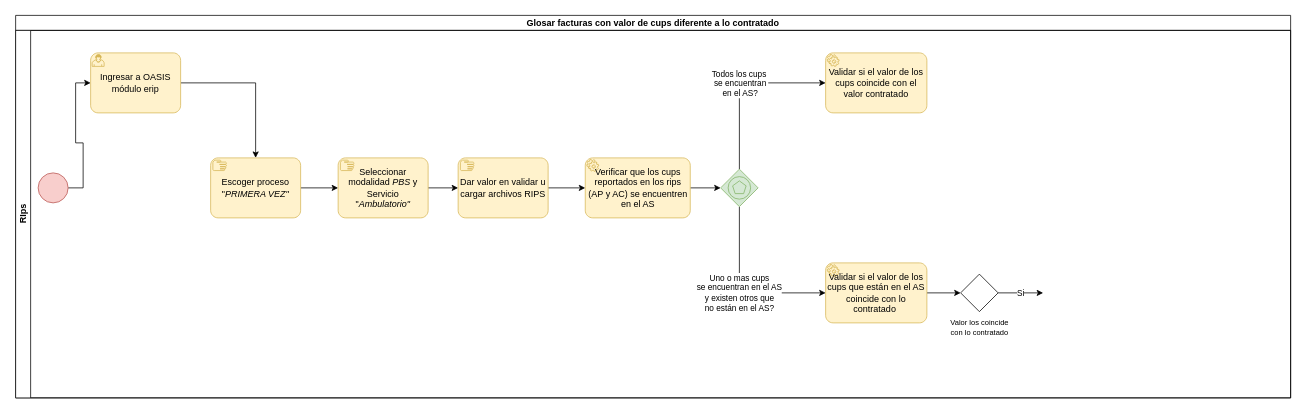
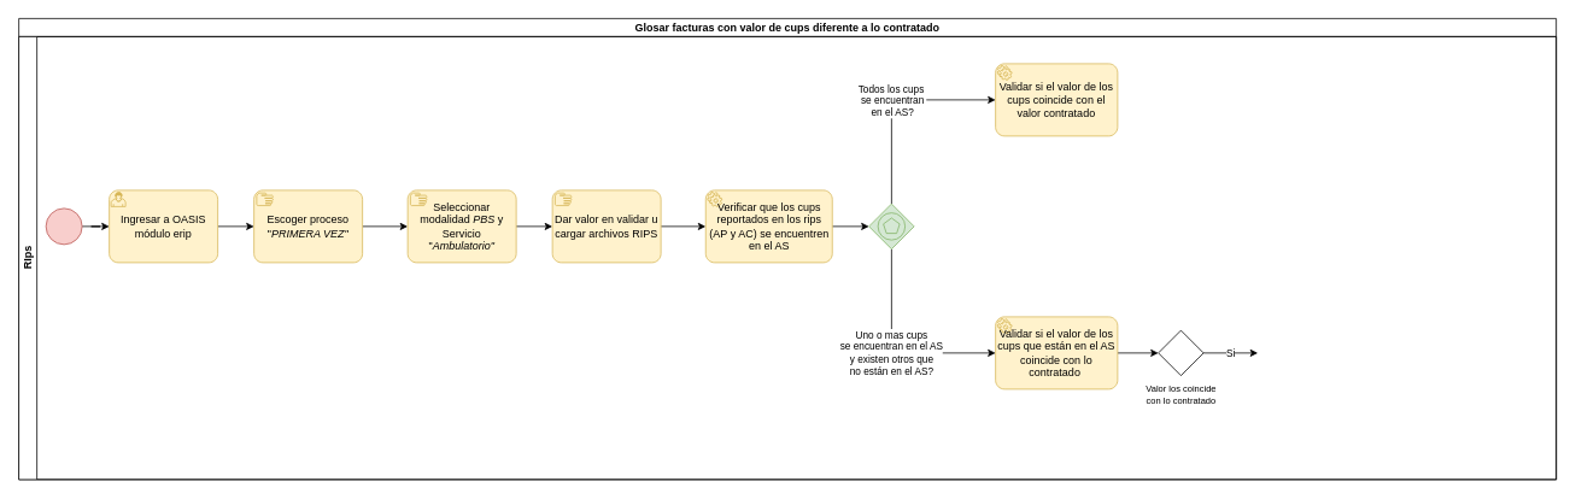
  <mxCell id="0" />
  <mxCell id="1" parent="0" />
  <mxCell id="2" value="Glosar facturas con valor de cups diferente a lo contratado" style="swimlane;html=1;childLayout=stackLayout;resizeParent=1;resizeParentMax=0;horizontal=1;startSize=20;horizontalStack=0;whiteSpace=wrap;" vertex="1" parent="1"><mxGeometry x="20" y="20" width="1700" height="510" as="geometry" /></mxCell>
  <mxCell id="3" value="RIps" style="swimlane;html=1;startSize=20;horizontal=0;" vertex="1" parent="2"><mxGeometry y="20" width="1700" height="490" as="geometry" /></mxCell>
  <mxCell id="4" style="edgeStyle=orthogonalEdgeStyle;rounded=0;orthogonalLoop=1;jettySize=auto;html=1;entryX=0;entryY=0.5;entryDx=0;entryDy=0;entryPerimeter=0;" edge="1" parent="3" source="5" target="10"><mxGeometry relative="1" as="geometry"><mxPoint x="100" y="210" as="targetPoint" /></mxGeometry></mxCell>
  <mxCell id="5" value="" style="points=[[0.145,0.145,0],[0.5,0,0],[0.855,0.145,0],[1,0.5,0],[0.855,0.855,0],[0.5,1,0],[0.145,0.855,0],[0,0.5,0]];shape=mxgraph.bpmn.event;html=1;verticalLabelPosition=bottom;labelBackgroundColor=#ffffff;verticalAlign=top;align=center;perimeter=ellipsePerimeter;outlineConnect=0;aspect=fixed;outline=standard;symbol=general;fillColor=#f8cecc;strokeColor=#b85450;" vertex="1" parent="3"><mxGeometry x="30" y="190" width="40" height="40" as="geometry" /></mxCell>
  <mxCell id="6" value="" style="edgeStyle=orthogonalEdgeStyle;rounded=0;orthogonalLoop=1;jettySize=auto;html=1;exitX=1;exitY=0.5;exitDx=0;exitDy=0;exitPerimeter=0;entryX=0;entryY=0.5;entryDx=0;entryDy=0;entryPerimeter=0;" edge="1" parent="3" source="11" target="13"><mxGeometry relative="1" as="geometry"><mxPoint x="550" y="210" as="sourcePoint" /></mxGeometry></mxCell>
  <mxCell id="7" style="edgeStyle=orthogonalEdgeStyle;rounded=0;orthogonalLoop=1;jettySize=auto;html=1;entryX=0;entryY=0.5;entryDx=0;entryDy=0;entryPerimeter=0;" edge="1" parent="3" source="8" target="11"><mxGeometry relative="1" as="geometry" /></mxCell>
  <mxCell id="8" value="Escoger proceso &quot;&lt;i&gt;PRIMERA VEZ&quot;&lt;/i&gt;" style="points=[[0.25,0,0],[0.5,0,0],[0.75,0,0],[1,0.25,0],[1,0.5,0],[1,0.75,0],[0.75,1,0],[0.5,1,0],[0.25,1,0],[0,0.75,0],[0,0.5,0],[0,0.25,0]];shape=mxgraph.bpmn.task;whiteSpace=wrap;rectStyle=rounded;size=10;html=1;container=1;expand=0;collapsible=0;taskMarker=manual;fillColor=#fff2cc;strokeColor=#d6b656;" vertex="1" parent="3"><mxGeometry x="260" y="170" width="120" height="80" as="geometry" /></mxCell>
  <mxCell id="9" style="edgeStyle=orthogonalEdgeStyle;rounded=0;orthogonalLoop=1;jettySize=auto;html=1;" edge="1" parent="3" source="10" target="8"><mxGeometry relative="1" as="geometry"><mxPoint x="260" y="210" as="targetPoint" /></mxGeometry></mxCell>
- <mxCell id="10" value="Ingresar a OASIS módulo erip" style="points=[[0.25,0,0],[0.5,0,0],[0.75,0,0],[1,0.25,0],[1,0.5,0],[1,0.75,0],[0.75,1,0],[0.5,1,0],[0.25,1,0],[0,0.75,0],[0,0.5,0],[0,0.25,0]];shape=mxgraph.bpmn.task;whiteSpace=wrap;rectStyle=rounded;size=10;html=1;container=1;expand=0;collapsible=0;taskMarker=user;fillColor=#fff2cc;strokeColor=#d6b656;" vertex="1" parent="3"><mxGeometry x="100" y="30" width="120" height="80" as="geometry" /></mxCell>
+ <mxCell id="10" value="Ingresar a OASIS módulo erip" style="points=[[0.25,0,0],[0.5,0,0],[0.75,0,0],[1,0.25,0],[1,0.5,0],[1,0.75,0],[0.75,1,0],[0.5,1,0],[0.25,1,0],[0,0.75,0],[0,0.5,0],[0,0.25,0]];shape=mxgraph.bpmn.task;whiteSpace=wrap;rectStyle=rounded;size=10;html=1;container=1;expand=0;collapsible=0;taskMarker=user;fillColor=#fff2cc;strokeColor=#d6b656;" vertex="1" parent="3"><mxGeometry x="100" y="170" width="120" height="80" as="geometry" /></mxCell>
  <mxCell id="11" value="Seleccionar modalidad &lt;i&gt;PBS &lt;/i&gt;y Servicio &quot;&lt;i&gt;Ambulatorio&quot;&lt;/i&gt;" style="points=[[0.25,0,0],[0.5,0,0],[0.75,0,0],[1,0.25,0],[1,0.5,0],[1,0.75,0],[0.75,1,0],[0.5,1,0],[0.25,1,0],[0,0.75,0],[0,0.5,0],[0,0.25,0]];shape=mxgraph.bpmn.task;whiteSpace=wrap;rectStyle=rounded;size=10;html=1;container=1;expand=0;collapsible=0;taskMarker=manual;fillColor=#fff2cc;strokeColor=#d6b656;" vertex="1" parent="3"><mxGeometry x="430" y="170" width="120" height="80" as="geometry" /></mxCell>
  <mxCell id="12" style="edgeStyle=orthogonalEdgeStyle;rounded=0;orthogonalLoop=1;jettySize=auto;html=1;entryX=0;entryY=0.5;entryDx=0;entryDy=0;entryPerimeter=0;" edge="1" parent="3" source="13" target="15"><mxGeometry relative="1" as="geometry" /></mxCell>
  <mxCell id="13" value="Dar valor en validar u cargar archivos RIPS" style="points=[[0.25,0,0],[0.5,0,0],[0.75,0,0],[1,0.25,0],[1,0.5,0],[1,0.75,0],[0.75,1,0],[0.5,1,0],[0.25,1,0],[0,0.75,0],[0,0.5,0],[0,0.25,0]];shape=mxgraph.bpmn.task;whiteSpace=wrap;rectStyle=rounded;size=10;html=1;container=1;expand=0;collapsible=0;taskMarker=manual;fillColor=#fff2cc;strokeColor=#d6b656;" vertex="1" parent="3"><mxGeometry x="590" y="170" width="120" height="80" as="geometry" /></mxCell>
  <mxCell id="14" style="edgeStyle=orthogonalEdgeStyle;rounded=0;orthogonalLoop=1;jettySize=auto;html=1;entryX=0;entryY=0.5;entryDx=0;entryDy=0;entryPerimeter=0;" edge="1" parent="3" source="15" target="20"><mxGeometry relative="1" as="geometry"><mxPoint x="932" y="210" as="sourcePoint" /><mxPoint x="972.5" y="210" as="targetPoint" /></mxGeometry></mxCell>
  <mxCell id="15" value="Verificar que los cups reportados en los rips (AP y AC) se encuentren en el AS" style="points=[[0.25,0,0],[0.5,0,0],[0.75,0,0],[1,0.25,0],[1,0.5,0],[1,0.75,0],[0.75,1,0],[0.5,1,0],[0.25,1,0],[0,0.75,0],[0,0.5,0],[0,0.25,0]];shape=mxgraph.bpmn.task;whiteSpace=wrap;rectStyle=rounded;size=10;html=1;container=1;expand=0;collapsible=0;taskMarker=service;fillColor=#fff2cc;strokeColor=#d6b656;" vertex="1" parent="3"><mxGeometry x="759.5" y="170" width="140" height="80" as="geometry" /></mxCell>
  <mxCell id="16" value="Validar si el valor de los cups coincide con el valor contratado" style="points=[[0.25,0,0],[0.5,0,0],[0.75,0,0],[1,0.25,0],[1,0.5,0],[1,0.75,0],[0.75,1,0],[0.5,1,0],[0.25,1,0],[0,0.75,0],[0,0.5,0],[0,0.25,0]];shape=mxgraph.bpmn.task;whiteSpace=wrap;rectStyle=rounded;size=10;html=1;container=1;expand=0;collapsible=0;taskMarker=service;fillColor=#fff2cc;strokeColor=#d6b656;" vertex="1" parent="3"><mxGeometry x="1080" y="30" width="135" height="80" as="geometry" /></mxCell>
  <mxCell id="17" style="edgeStyle=orthogonalEdgeStyle;rounded=0;orthogonalLoop=1;jettySize=auto;html=1;entryX=0;entryY=0.5;entryDx=0;entryDy=0;entryPerimeter=0;" edge="1" parent="3" source="20" target="16"><mxGeometry relative="1" as="geometry"><Array as="points"><mxPoint x="965" y="70" /></Array></mxGeometry></mxCell>
  <mxCell id="18" value="Todos los cups&amp;nbsp;&lt;br&gt;se encuentran&lt;br&gt;en el AS?" style="edgeLabel;html=1;align=center;verticalAlign=middle;resizable=0;points=[];" vertex="1" connectable="0" parent="17"><mxGeometry x="-0.261" relative="1" as="geometry"><mxPoint y="-30" as="offset" /></mxGeometry></mxCell>
  <mxCell id="19" value="Uno o mas cups &lt;br&gt;se encuentran en el AS &lt;br&gt;y existen otros que &lt;br&gt;no están en el AS?" style="edgeStyle=orthogonalEdgeStyle;rounded=0;orthogonalLoop=1;jettySize=auto;html=1;entryX=0;entryY=0.5;entryDx=0;entryDy=0;entryPerimeter=0;" edge="1" parent="3" source="20" target="22"><mxGeometry relative="1" as="geometry"><Array as="points"><mxPoint x="965" y="350" /></Array></mxGeometry></mxCell>
  <mxCell id="20" value="" style="points=[[0.25,0.25,0],[0.5,0,0],[0.75,0.25,0],[1,0.5,0],[0.75,0.75,0],[0.5,1,0],[0.25,0.75,0],[0,0.5,0]];shape=mxgraph.bpmn.gateway2;html=1;verticalLabelPosition=bottom;labelBackgroundColor=#ffffff;verticalAlign=top;align=center;perimeter=rhombusPerimeter;outlineConnect=0;outline=standard;symbol=multiple;fillColor=#d5e8d4;strokeColor=#82b366;" vertex="1" parent="3"><mxGeometry x="940" y="185" width="50" height="50" as="geometry" /></mxCell>
  <mxCell id="21" style="edgeStyle=orthogonalEdgeStyle;rounded=0;orthogonalLoop=1;jettySize=auto;html=1;entryX=0;entryY=0.5;entryDx=0;entryDy=0;entryPerimeter=0;" edge="1" parent="3" source="22" target="24"><mxGeometry relative="1" as="geometry"><mxPoint x="1260" y="350" as="targetPoint" /></mxGeometry></mxCell>
  <mxCell id="22" value="Validar si el valor de los cups que están en el AS coincide con lo contratado&amp;nbsp;" style="points=[[0.25,0,0],[0.5,0,0],[0.75,0,0],[1,0.25,0],[1,0.5,0],[1,0.75,0],[0.75,1,0],[0.5,1,0],[0.25,1,0],[0,0.75,0],[0,0.5,0],[0,0.25,0]];shape=mxgraph.bpmn.task;whiteSpace=wrap;rectStyle=rounded;size=10;html=1;container=1;expand=0;collapsible=0;taskMarker=service;fillColor=#fff2cc;strokeColor=#d6b656;" vertex="1" parent="3"><mxGeometry x="1080" y="310" width="135" height="80" as="geometry" /></mxCell>
  <mxCell id="23" value="Si" style="edgeStyle=orthogonalEdgeStyle;rounded=0;orthogonalLoop=1;jettySize=auto;html=1;" edge="1" parent="3" source="24"><mxGeometry relative="1" as="geometry"><mxPoint x="1370" y="350" as="targetPoint" /></mxGeometry></mxCell>
  <mxCell id="24" value="&lt;font style=&quot;font-size: 10px;&quot;&gt;Valor los coincide&lt;br&gt;con lo contratado&lt;/font&gt;" style="points=[[0.25,0.25,0],[0.5,0,0],[0.75,0.25,0],[1,0.5,0],[0.75,0.75,0],[0.5,1,0],[0.25,0.75,0],[0,0.5,0]];shape=mxgraph.bpmn.gateway2;html=1;verticalLabelPosition=bottom;labelBackgroundColor=#ffffff;verticalAlign=top;align=center;perimeter=rhombusPerimeter;outlineConnect=0;outline=none;symbol=none;" vertex="1" parent="3"><mxGeometry x="1260" y="325" width="50" height="50" as="geometry" /></mxCell>
